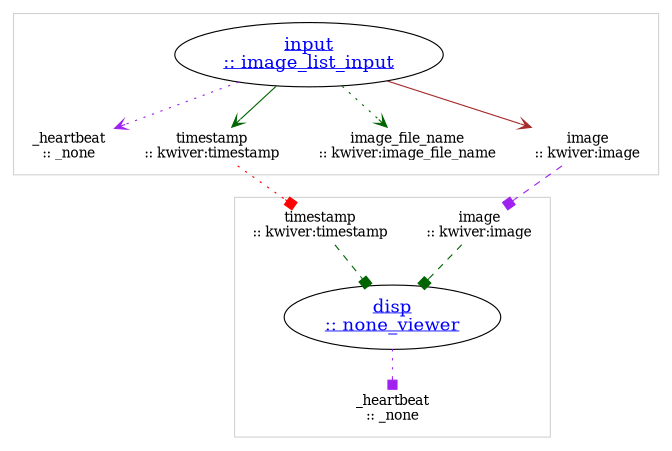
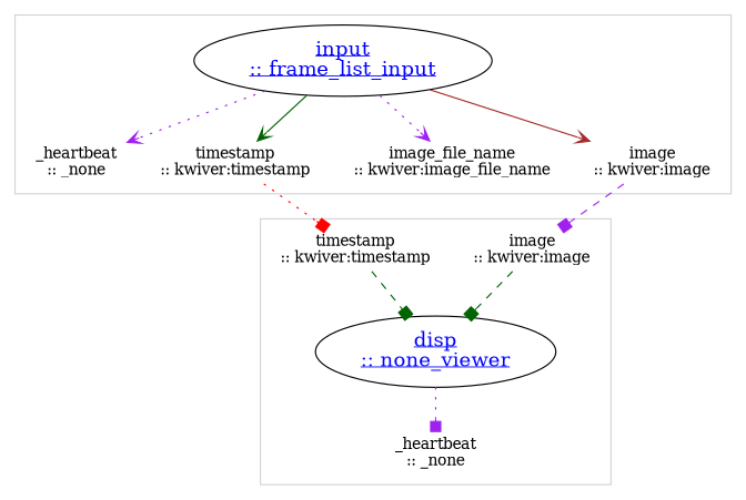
  strict digraph {
    clusterrank=local
    node [fontsize=12 shape=none]
    edge [arrowhead=box color=purple style=dotted]
    n1 [fontcolor=blue fontsize=16 label=<<u>disp<br/>:: none_viewer</u>> rank=same shape=ellipse]
    n2 [height=0 label="_heartbeat\n:: _none" width=0]
    n3 [height=0 label="image\n:: kwiver:image" width=0]
    n4 [height=0 label="timestamp\n:: kwiver:timestamp" width=0]
-   n5 [fontcolor=blue fontsize=16 label=<<u>input<br/>:: image_list_input</u>> rank=same shape=ellipse]
+   n5 [fontcolor=blue fontsize=16 label=<<u>input<br/>:: frame_list_input</u>> rank=same shape=ellipse]
    n6 [height=0 label="_heartbeat\n:: _none" width=0]
    n7 [height=0 label="image\n:: kwiver:image" width=0]
    n8 [height=0 label="image_file_name\n:: kwiver:image_file_name" width=0]
    n9 [height=0 label="timestamp\n:: kwiver:timestamp" width=0]
    subgraph cluster_1 {
      color=lightgray
      n1
      n2
      n3
      n4
    }
    subgraph cluster_2 {
      color=lightgray
      n5
      n6
      n7
      n8
      n9
    }
    n1 -> n2
    n3 -> n1 [color=darkgreen style=dashed]
    n4 -> n1 [color=darkgreen style=dashed]
    n5 -> n6 [arrowhead=vee]
    n5 -> n7 [arrowhead=vee color=brown style=solid]
-   n5 -> n8 [arrowhead=vee color=darkgreen]
+   n5 -> n8 [arrowhead=vee]
    n5 -> n9 [arrowhead=vee color=darkgreen style=solid]
    n7 -> n3 [minlen=1 style=dashed weight=1]
    n9 -> n4 [color=red minlen=1 weight=1]
  }
